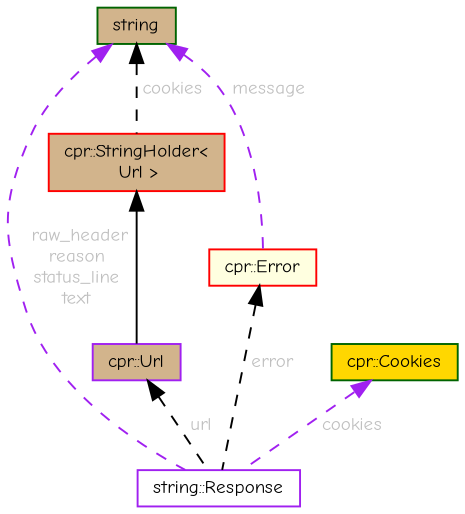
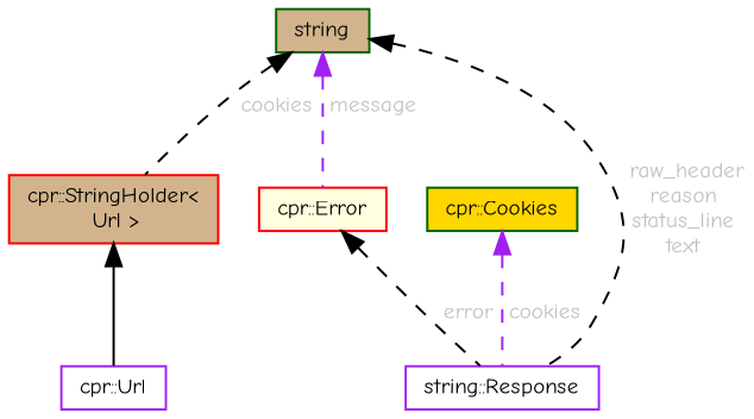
  digraph {
    fontname="Comic Neue"
    node [color=purple fillcolor=white fontname="Comic Neue" fontsize=10 shape=box style=filled]
    edge [color=black dir=back fontcolor=grey fontname="Comic Neue" fontsize=10 labelfontname=Helvetica labelfontsize=10 style=dashed]
    n1 [fontcolor=black height=0.2 label="string::Response" width=0.4]
    n2 [color=darkgreen fillcolor=tan height=0.2 label=string width=0.4]
    n3 [color=red fillcolor=tan height=0.2 label="cpr::StringHolder\<\l Url \>" width=0.4]
    n4 [color=red fillcolor=lightyellow height=0.2 label="cpr::Error" width=0.4]
-   n5 [fillcolor=tan height=0.2 label="cpr::Url" width=0.4]
+   n5 [height=0.2 label="cpr::Url" width=0.4]
    n6 [color=darkgreen fillcolor=gold height=0.2 label="cpr::Cookies" width=0.4]
-   n2 -> n1 [color=purple label=" raw_header\nreason\nstatus_line\ntext"]
+   n2 -> n1 [label=" raw_header\nreason\nstatus_line\ntext"]
    n2 -> n3 [label=" cookies"]
    n2 -> n4 [color=purple label=" message"]
    n3 -> n5 [style=solid fontcolor=""]
    n4 -> n1 [label=" error"]
-   n5 -> n1 [label=" url"]
    n6 -> n1 [color=purple label=" cookies"]
  }
